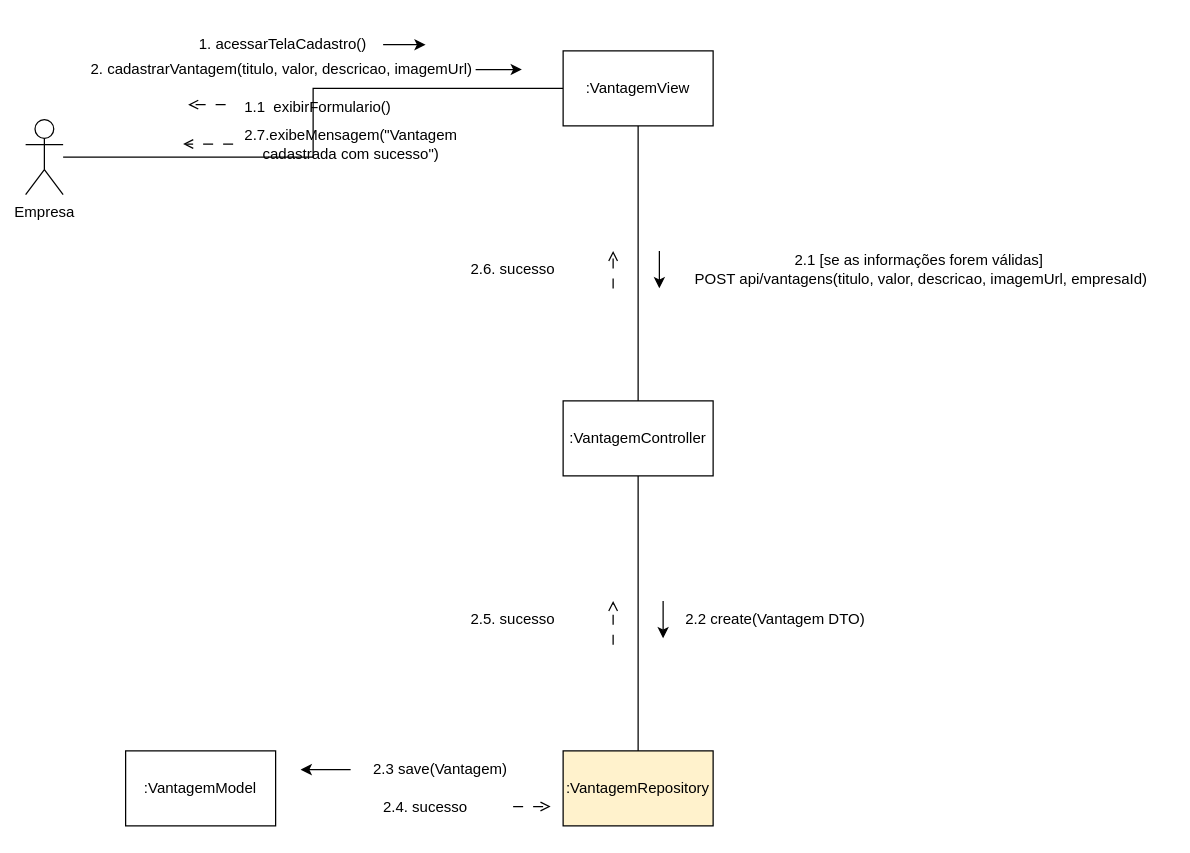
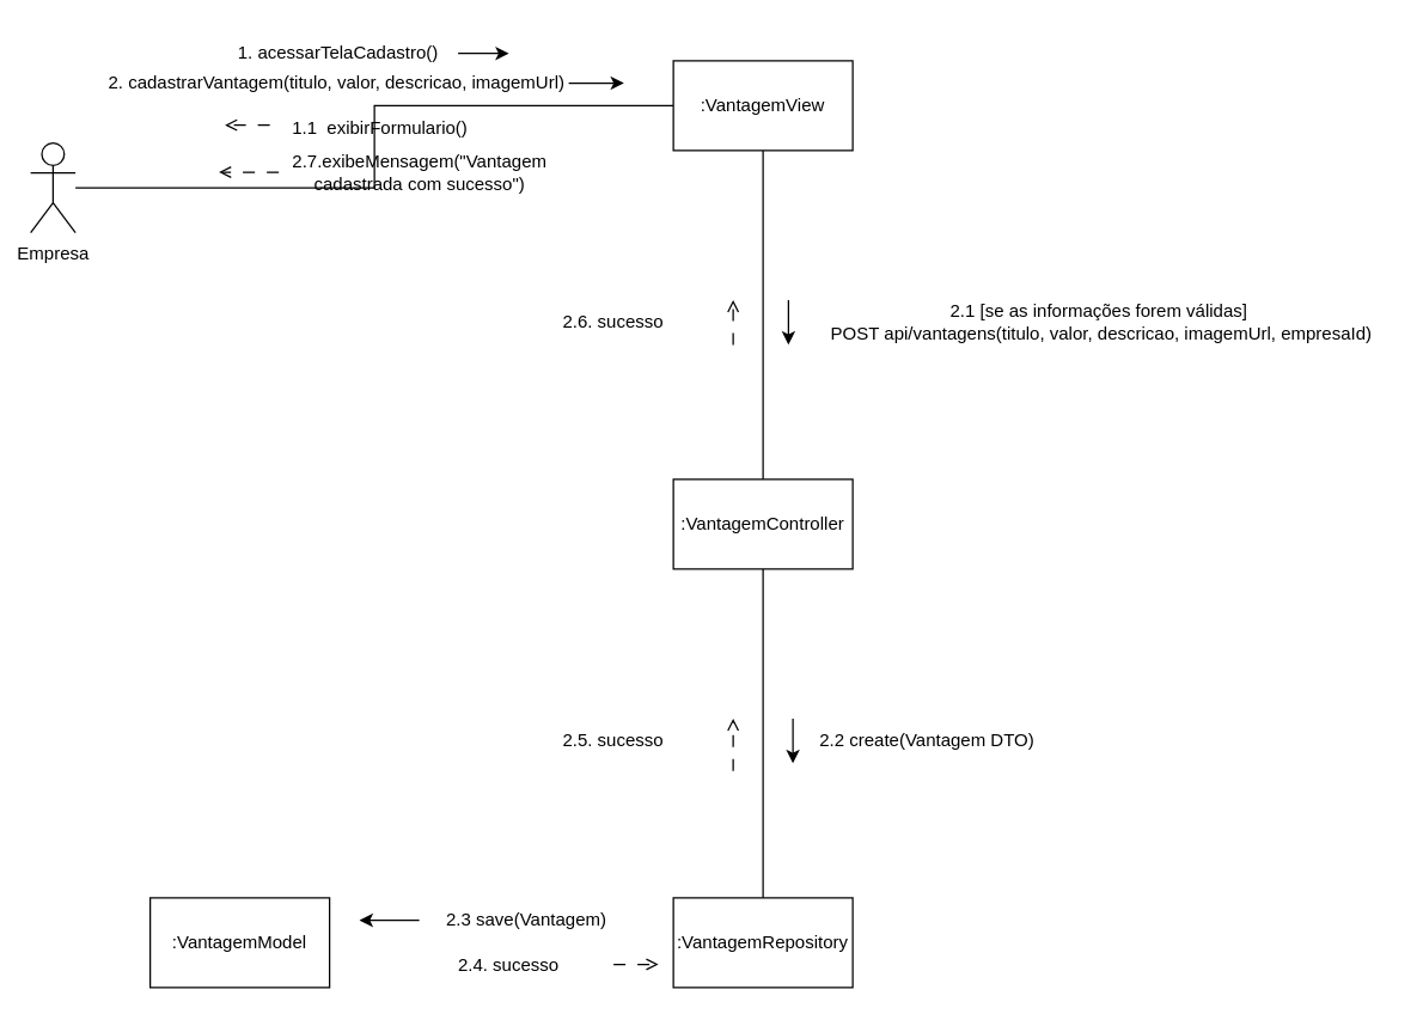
  <mxCell id="0" />
  <mxCell id="1" parent="0" />
  <mxCell id="2" style="edgeStyle=orthogonalEdgeStyle;rounded=0;orthogonalLoop=1;jettySize=auto;html=1;endArrow=none;startFill=0;" edge="1" parent="1" source="3" target="5"><mxGeometry relative="1" as="geometry" /></mxCell>
  <mxCell id="3" value="Empresa" style="shape=umlActor;verticalLabelPosition=bottom;verticalAlign=top;html=1;outlineConnect=0;" vertex="1" parent="1"><mxGeometry x="20" y="95" width="30" height="60" as="geometry" /></mxCell>
  <mxCell id="4" style="edgeStyle=orthogonalEdgeStyle;rounded=0;orthogonalLoop=1;jettySize=auto;html=1;endArrow=none;startFill=0;" edge="1" parent="1" source="5" target="7"><mxGeometry relative="1" as="geometry" /></mxCell>
  <mxCell id="5" value=":VantagemView" style="rounded=0;whiteSpace=wrap;html=1;" vertex="1" parent="1"><mxGeometry x="450" y="40" width="120" height="60" as="geometry" /></mxCell>
  <mxCell id="6" style="edgeStyle=orthogonalEdgeStyle;rounded=0;orthogonalLoop=1;jettySize=auto;html=1;endArrow=none;startFill=0;" edge="1" parent="1" source="7" target="8"><mxGeometry relative="1" as="geometry" /></mxCell>
  <mxCell id="7" value=":VantagemController" style="rounded=0;whiteSpace=wrap;html=1;" vertex="1" parent="1"><mxGeometry x="450" y="320" width="120" height="60" as="geometry" /></mxCell>
- <mxCell id="8" value=":VantagemRepository" style="rounded=0;whiteSpace=wrap;html=1;fillColor=#fff2cc;" vertex="1" parent="1"><mxGeometry x="450" y="600" width="120" height="60" as="geometry" /></mxCell>
+ <mxCell id="8" value=":VantagemRepository" style="rounded=0;whiteSpace=wrap;html=1;" vertex="1" parent="1"><mxGeometry x="450" y="600" width="120" height="60" as="geometry" /></mxCell>
  <mxCell id="9" value=":VantagemModel" style="rounded=0;whiteSpace=wrap;html=1;" vertex="1" parent="1"><mxGeometry x="100" y="600" width="120" height="60" as="geometry" /></mxCell>
  <mxCell id="10" value="1. acessarTelaCadastro()" style="text;html=1;align=center;verticalAlign=middle;whiteSpace=wrap;rounded=0;" vertex="1" parent="1"><mxGeometry x="146" y="20" width="160" height="30" as="geometry" /></mxCell>
  <mxCell id="11" value="" style="endArrow=open;html=1;rounded=0;endFill=0;dashed=1;dashPattern=8 8;" edge="1" parent="1"><mxGeometry width="50" height="50" relative="1" as="geometry"><mxPoint x="180" y="83" as="sourcePoint" /><mxPoint x="150" y="83" as="targetPoint" /></mxGeometry></mxCell>
  <mxCell id="12" value="" style="endArrow=classic;html=1;rounded=0;exitX=1;exitY=0.5;exitDx=0;exitDy=0;" edge="1" parent="1" source="10"><mxGeometry width="50" height="50" relative="1" as="geometry"><mxPoint x="310" y="34.81" as="sourcePoint" /><mxPoint x="340" y="35.1" as="targetPoint" /><Array as="points"><mxPoint x="340" y="35.1" /></Array></mxGeometry></mxCell>
  <mxCell id="13" value="1.1&amp;nbsp; exibirFormulario()" style="text;html=1;align=center;verticalAlign=middle;whiteSpace=wrap;rounded=0;" vertex="1" parent="1"><mxGeometry x="184" y="70" width="140" height="30" as="geometry" /></mxCell>
  <mxCell id="14" value="2. cadastrarVantagem(titulo, valor, descricao, imagemUrl)" style="text;html=1;align=center;verticalAlign=middle;whiteSpace=wrap;rounded=0;" vertex="1" parent="1"><mxGeometry x="70" y="40" width="310" height="30" as="geometry" /></mxCell>
  <mxCell id="15" value="" style="endArrow=classic;html=1;rounded=0;exitX=1;exitY=0.5;exitDx=0;exitDy=0;" edge="1" parent="1" source="14"><mxGeometry width="50" height="50" relative="1" as="geometry"><mxPoint x="383" y="54.83" as="sourcePoint" /><mxPoint x="417" y="54.93" as="targetPoint" /><Array as="points"><mxPoint x="417" y="54.93" /></Array></mxGeometry></mxCell>
  <mxCell id="16" value="2.1 [se as informações forem válidas]&lt;div&gt;&amp;nbsp;POST api/vantagens(titulo, valor, descricao, imagemUrl, empresaId)&lt;/div&gt;" style="text;html=1;align=center;verticalAlign=middle;whiteSpace=wrap;rounded=0;" vertex="1" parent="1"><mxGeometry x="540" y="200" width="390" height="30" as="geometry" /></mxCell>
  <mxCell id="17" value="" style="endArrow=classic;html=1;rounded=0;" edge="1" parent="1"><mxGeometry width="50" height="50" relative="1" as="geometry"><mxPoint x="527" y="200" as="sourcePoint" /><mxPoint x="527" y="230" as="targetPoint" /><Array as="points"><mxPoint x="527" y="230" /></Array></mxGeometry></mxCell>
  <mxCell id="18" value="2.2 create(Vantagem DTO)" style="text;html=1;align=center;verticalAlign=middle;whiteSpace=wrap;rounded=0;" vertex="1" parent="1"><mxGeometry x="540" y="480" width="160" height="30" as="geometry" /></mxCell>
  <mxCell id="19" value="" style="endArrow=classic;html=1;rounded=0;" edge="1" parent="1"><mxGeometry width="50" height="50" relative="1" as="geometry"><mxPoint x="530" y="480" as="sourcePoint" /><mxPoint x="530" y="510" as="targetPoint" /><Array as="points"><mxPoint x="530" y="510" /></Array></mxGeometry></mxCell>
  <mxCell id="20" value="2.3 save(Vantagem)" style="text;html=1;align=center;verticalAlign=middle;whiteSpace=wrap;rounded=0;" vertex="1" parent="1"><mxGeometry x="280" y="600" width="144" height="30" as="geometry" /></mxCell>
  <mxCell id="21" value="" style="endArrow=classic;html=1;rounded=0;exitX=0;exitY=0.5;exitDx=0;exitDy=0;" edge="1" parent="1" source="20"><mxGeometry width="50" height="50" relative="1" as="geometry"><mxPoint x="300" y="560" as="sourcePoint" /><mxPoint x="240" y="615" as="targetPoint" /></mxGeometry></mxCell>
  <mxCell id="22" value="&lt;span style=&quot;text-wrap-mode: wrap;&quot;&gt;2.7.exibeMensagem(&quot;Vantagem cadastrada com sucesso&quot;)&lt;/span&gt;" style="text;html=1;align=center;verticalAlign=middle;resizable=0;points=[];autosize=1;strokeColor=none;fillColor=none;" vertex="1" parent="1"><mxGeometry x="110" y="100" width="340" height="30" as="geometry" /></mxCell>
  <mxCell id="23" value="" style="endArrow=open;html=1;rounded=0;endFill=0;dashed=1;dashPattern=8 8;" edge="1" parent="1"><mxGeometry width="50" height="50" relative="1" as="geometry"><mxPoint x="186" y="114.5" as="sourcePoint" /><mxPoint x="146" y="114.5" as="targetPoint" /></mxGeometry></mxCell>
  <mxCell id="24" value="2.4. sucesso" style="text;html=1;align=center;verticalAlign=middle;whiteSpace=wrap;rounded=0;" vertex="1" parent="1"><mxGeometry x="270" y="630" width="140" height="30" as="geometry" /></mxCell>
  <mxCell id="25" value="2.5. sucesso" style="text;html=1;align=center;verticalAlign=middle;whiteSpace=wrap;rounded=0;rotation=0;" vertex="1" parent="1"><mxGeometry x="340" y="470" width="140" height="50" as="geometry" /></mxCell>
  <mxCell id="26" value="2.6. sucesso" style="text;html=1;align=center;verticalAlign=middle;whiteSpace=wrap;rounded=0;rotation=0;" vertex="1" parent="1"><mxGeometry x="340" y="200" width="140" height="30" as="geometry" /></mxCell>
  <mxCell id="27" value="" style="endArrow=open;html=1;rounded=0;endFill=0;dashed=1;dashPattern=8 8;" edge="1" parent="1"><mxGeometry width="50" height="50" relative="1" as="geometry"><mxPoint x="410" y="644.5" as="sourcePoint" /><mxPoint x="440" y="644.5" as="targetPoint" /><Array as="points"><mxPoint x="420" y="644.5" /></Array></mxGeometry></mxCell>
  <mxCell id="28" value="" style="endArrow=open;html=1;rounded=0;endFill=0;dashed=1;dashPattern=8 8;" edge="1" parent="1"><mxGeometry width="50" height="50" relative="1" as="geometry"><mxPoint x="490" y="515" as="sourcePoint" /><mxPoint x="490" y="480" as="targetPoint" /><Array as="points" /></mxGeometry></mxCell>
  <mxCell id="29" value="" style="endArrow=open;html=1;rounded=0;dashed=1;endFill=0;dashPattern=8 8;" edge="1" parent="1"><mxGeometry width="50" height="50" relative="1" as="geometry"><mxPoint x="490" y="230" as="sourcePoint" /><mxPoint x="490" y="200" as="targetPoint" /><Array as="points"><mxPoint x="490" y="230" /></Array></mxGeometry></mxCell>
